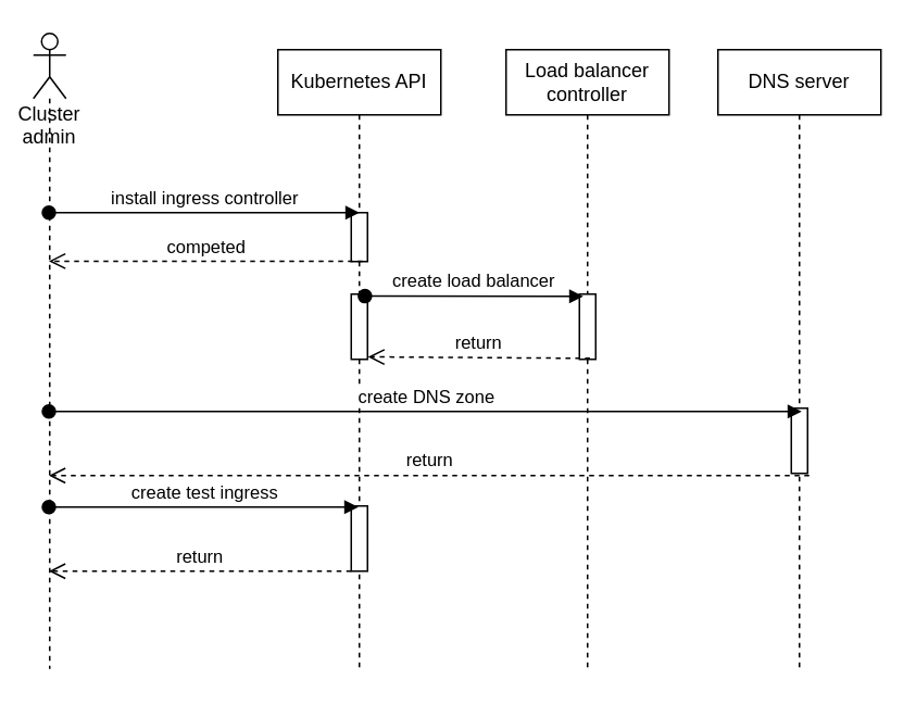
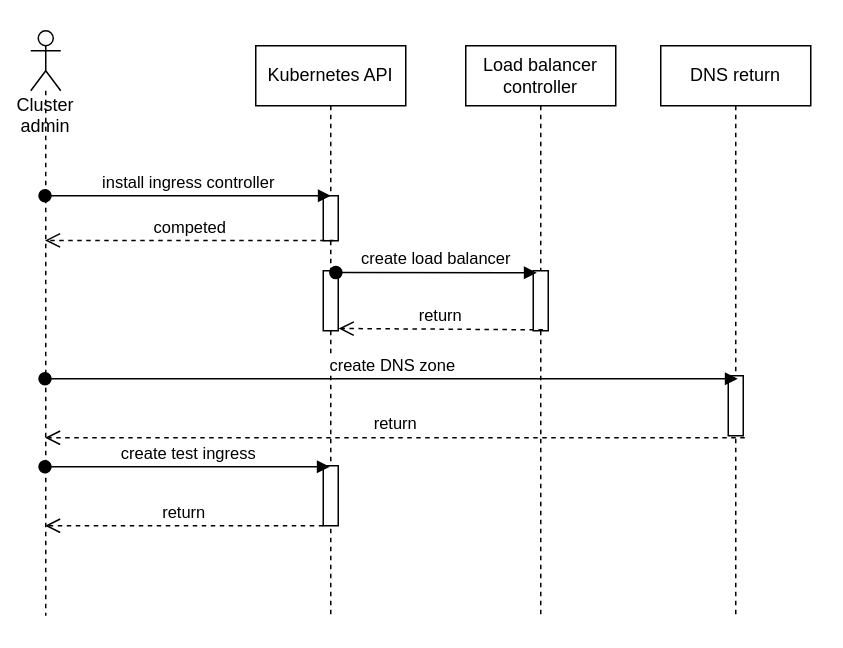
  <mxCell id="0" />
  <mxCell id="1" parent="0" />
  <mxCell id="2" value="Cluster admin" style="shape=umlLifeline;participant=umlActor;perimeter=lifelinePerimeter;whiteSpace=wrap;html=1;container=1;collapsible=0;recursiveResize=0;verticalAlign=top;spacingTop=36;outlineConnect=0;" vertex="1" parent="1"><mxGeometry x="20" y="20" width="20" height="390" as="geometry" /></mxCell>
  <mxCell id="3" value="Kubernetes API" style="shape=umlLifeline;perimeter=lifelinePerimeter;whiteSpace=wrap;html=1;container=1;collapsible=0;recursiveResize=0;outlineConnect=0;" vertex="1" parent="1"><mxGeometry x="170" y="30" width="100" height="380" as="geometry" /></mxCell>
  <mxCell id="4" value="" style="html=1;points=[];perimeter=orthogonalPerimeter;" vertex="1" parent="3"><mxGeometry x="45" y="100" width="10" height="30" as="geometry" /></mxCell>
  <mxCell id="5" value="" style="html=1;points=[];perimeter=orthogonalPerimeter;" vertex="1" parent="3"><mxGeometry x="45" y="150" width="10" height="40" as="geometry" /></mxCell>
  <mxCell id="6" value="" style="html=1;points=[];perimeter=orthogonalPerimeter;" vertex="1" parent="3"><mxGeometry x="45" y="280" width="10" height="40" as="geometry" /></mxCell>
  <mxCell id="7" value="install ingress controller" style="html=1;verticalAlign=bottom;startArrow=oval;startFill=1;endArrow=block;startSize=8;rounded=0;" edge="1" parent="1" source="2"><mxGeometry width="60" relative="1" as="geometry"><mxPoint x="80" y="170" as="sourcePoint" /><mxPoint x="220" y="130" as="targetPoint" /><Array as="points"><mxPoint x="170" y="130" /></Array></mxGeometry></mxCell>
  <mxCell id="8" value="competed" style="html=1;verticalAlign=bottom;endArrow=open;dashed=1;endSize=8;rounded=0;exitX=0.7;exitY=0.992;exitDx=0;exitDy=0;exitPerimeter=0;" edge="1" parent="1" source="4" target="2"><mxGeometry relative="1" as="geometry"><mxPoint x="140" y="450" as="sourcePoint" /><mxPoint x="60" y="450" as="targetPoint" /></mxGeometry></mxCell>
- <mxCell id="9" value="DNS server" style="shape=umlLifeline;perimeter=lifelinePerimeter;whiteSpace=wrap;html=1;container=1;collapsible=0;recursiveResize=0;outlineConnect=0;" vertex="1" parent="1"><mxGeometry x="440" y="30" width="100" height="380" as="geometry" /></mxCell>
+ <mxCell id="9" value="DNS return" style="shape=umlLifeline;perimeter=lifelinePerimeter;whiteSpace=wrap;html=1;container=1;collapsible=0;recursiveResize=0;outlineConnect=0;" vertex="1" parent="1"><mxGeometry x="440" y="30" width="100" height="380" as="geometry" /></mxCell>
  <mxCell id="10" value="" style="html=1;points=[];perimeter=orthogonalPerimeter;" vertex="1" parent="9"><mxGeometry x="45" y="220" width="10" height="40" as="geometry" /></mxCell>
  <mxCell id="11" value="Load balancer controller" style="shape=umlLifeline;perimeter=lifelinePerimeter;whiteSpace=wrap;html=1;container=1;collapsible=0;recursiveResize=0;outlineConnect=0;" vertex="1" parent="1"><mxGeometry x="310" y="30" width="100" height="380" as="geometry" /></mxCell>
  <mxCell id="12" value="" style="html=1;points=[];perimeter=orthogonalPerimeter;" vertex="1" parent="11"><mxGeometry x="45" y="150" width="10" height="40" as="geometry" /></mxCell>
  <mxCell id="13" value="create load balancer" style="html=1;verticalAlign=bottom;startArrow=oval;startFill=1;endArrow=block;startSize=8;rounded=0;exitX=0.841;exitY=0.031;exitDx=0;exitDy=0;exitPerimeter=0;entryX=0.233;entryY=0.033;entryDx=0;entryDy=0;entryPerimeter=0;" edge="1" parent="1" source="5" target="12"><mxGeometry width="60" relative="1" as="geometry"><mxPoint x="250" y="450" as="sourcePoint" /><mxPoint x="310" y="450" as="targetPoint" /></mxGeometry></mxCell>
  <mxCell id="14" value="return" style="html=1;verticalAlign=bottom;endArrow=open;dashed=1;endSize=8;rounded=0;exitX=0.646;exitY=0.985;exitDx=0;exitDy=0;exitPerimeter=0;entryX=1.025;entryY=0.962;entryDx=0;entryDy=0;entryPerimeter=0;" edge="1" parent="1" source="12" target="5"><mxGeometry relative="1" as="geometry"><mxPoint x="550" y="420" as="sourcePoint" /><mxPoint x="470" y="420" as="targetPoint" /></mxGeometry></mxCell>
  <mxCell id="15" value="create DNS zone" style="html=1;verticalAlign=bottom;startArrow=oval;startFill=1;endArrow=block;startSize=8;rounded=0;entryX=0.633;entryY=0.05;entryDx=0;entryDy=0;entryPerimeter=0;" edge="1" parent="1" source="2" target="10"><mxGeometry width="60" relative="1" as="geometry"><mxPoint x="40" y="260" as="sourcePoint" /><mxPoint x="490" y="250" as="targetPoint" /><Array as="points" /></mxGeometry></mxCell>
  <mxCell id="16" value="return" style="html=1;verticalAlign=bottom;endArrow=open;dashed=1;endSize=8;rounded=0;exitX=1.1;exitY=1.033;exitDx=0;exitDy=0;exitPerimeter=0;" edge="1" parent="1" source="10" target="2"><mxGeometry relative="1" as="geometry"><mxPoint x="370" y="370" as="sourcePoint" /><mxPoint x="290" y="370" as="targetPoint" /></mxGeometry></mxCell>
  <mxCell id="17" value="create test ingress" style="html=1;verticalAlign=bottom;startArrow=oval;startFill=1;endArrow=block;startSize=8;rounded=0;entryX=0.433;entryY=0.017;entryDx=0;entryDy=0;entryPerimeter=0;" edge="1" parent="1" source="2" target="6"><mxGeometry width="60" relative="1" as="geometry"><mxPoint x="240" y="530" as="sourcePoint" /><mxPoint x="300" y="530" as="targetPoint" /></mxGeometry></mxCell>
  <mxCell id="18" value="return" style="html=1;verticalAlign=bottom;endArrow=open;dashed=1;endSize=8;rounded=0;" edge="1" parent="1" source="6" target="2"><mxGeometry relative="1" as="geometry"><mxPoint x="150" y="460" as="sourcePoint" /><mxPoint x="70" y="460" as="targetPoint" /><Array as="points"><mxPoint x="150" y="350" /></Array></mxGeometry></mxCell>
